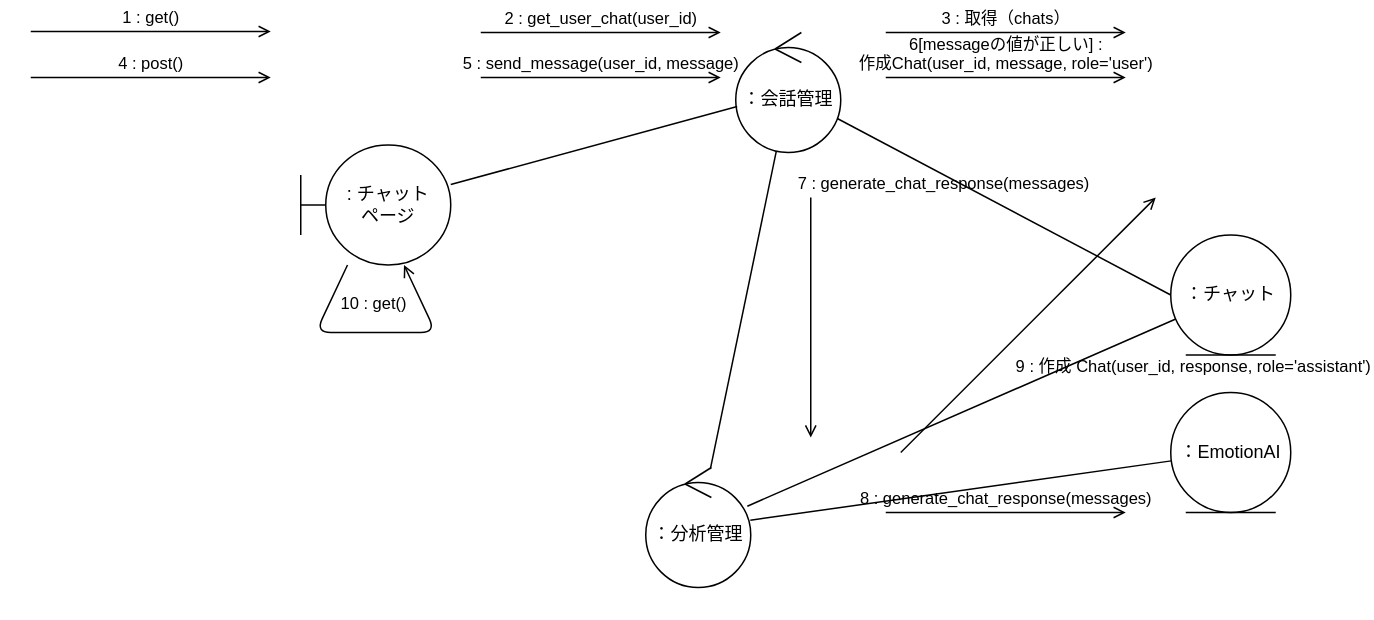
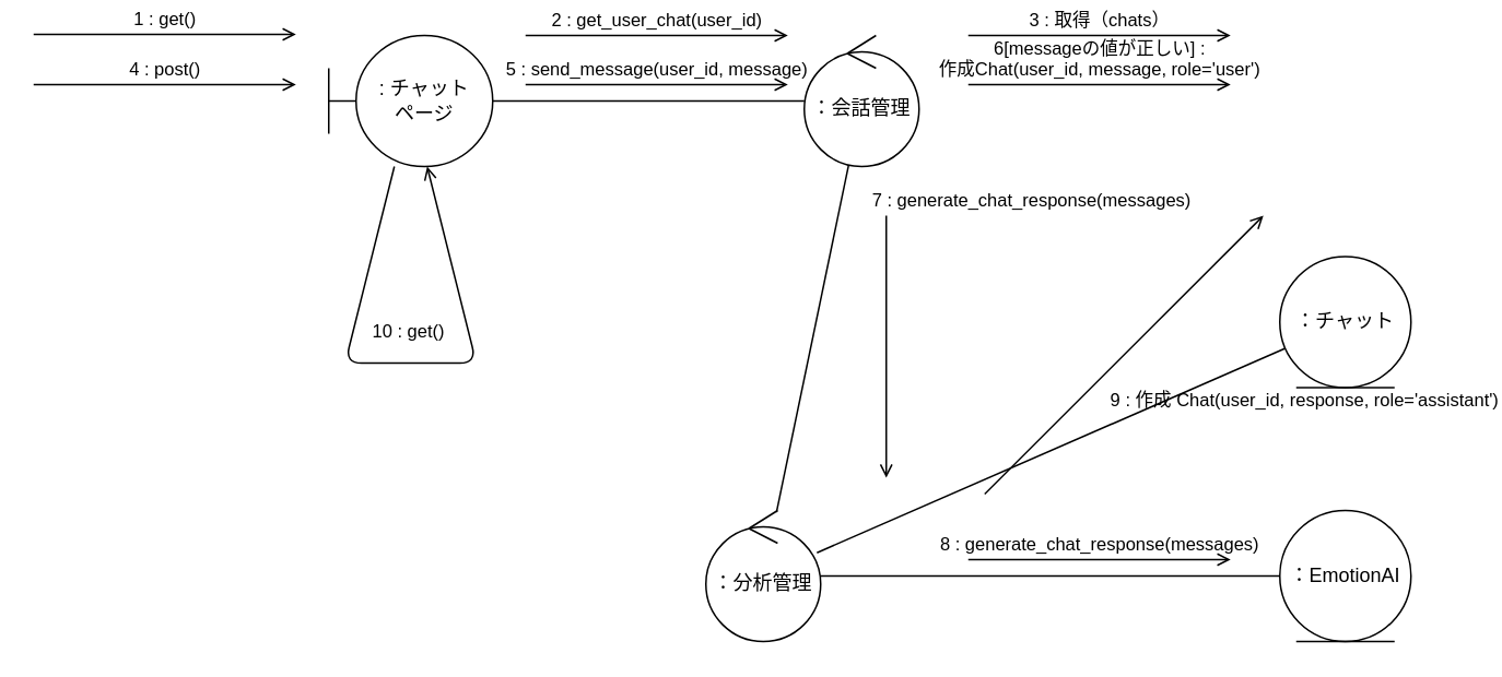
  <mxCell id="0" />
  <mxCell id="1" parent="0" />
  <mxCell id="2" value="：チャット" style="ellipse;shape=umlEntity;whiteSpace=wrap;html=1;" parent="1" vertex="1"><mxGeometry x="780" y="156" width="80" height="80" as="geometry" /></mxCell>
- <mxCell id="3" style="edgeStyle=none;html=1;entryX=0;entryY=0.5;entryDx=0;entryDy=0;endArrow=none;endFill=0;" parent="1" source="5" target="2" edge="1"><mxGeometry relative="1" as="geometry" /></mxCell>
  <mxCell id="4" style="edgeStyle=none;html=1;endArrow=none;endFill=0;" edge="1" parent="1" source="5" target="17"><mxGeometry relative="1" as="geometry" /></mxCell>
  <mxCell id="5" value="：会話管理" style="ellipse;shape=umlControl;whiteSpace=wrap;html=1;" parent="1" vertex="1"><mxGeometry x="490" y="21" width="70" height="80" as="geometry" /></mxCell>
  <mxCell id="6" style="edgeStyle=none;html=1;endArrow=none;endFill=0;" parent="1" source="7" target="5" edge="1"><mxGeometry relative="1" as="geometry" /></mxCell>
- <mxCell id="7" value=": チャット&lt;br&gt;ページ" style="shape=umlBoundary;whiteSpace=wrap;html=1;" parent="1" vertex="1"><mxGeometry x="200" y="96" width="100" height="80" as="geometry" /></mxCell>
+ <mxCell id="7" value=": チャット&lt;br&gt;ページ" style="shape=umlBoundary;whiteSpace=wrap;html=1;" parent="1" vertex="1"><mxGeometry x="200" y="21" width="100" height="80" as="geometry" /></mxCell>
  <mxCell id="8" value="1 : get()" style="html=1;verticalAlign=bottom;labelBackgroundColor=none;endArrow=open;endFill=0;" parent="1" edge="1"><mxGeometry width="160" relative="1" as="geometry"><mxPoint x="20" y="20.31" as="sourcePoint" /><mxPoint x="180" y="20.31" as="targetPoint" /><mxPoint as="offset" /></mxGeometry></mxCell>
  <mxCell id="9" value="2 : get_user_chat(user_id)" style="html=1;verticalAlign=bottom;labelBackgroundColor=none;endArrow=open;endFill=0;" parent="1" edge="1"><mxGeometry width="160" relative="1" as="geometry"><mxPoint x="320" y="21" as="sourcePoint" /><mxPoint x="480" y="21" as="targetPoint" /><mxPoint as="offset" /></mxGeometry></mxCell>
  <mxCell id="10" value="3 : 取得（chats）" style="html=1;verticalAlign=bottom;labelBackgroundColor=none;endArrow=open;endFill=0;" parent="1" edge="1"><mxGeometry width="160" relative="1" as="geometry"><mxPoint x="590" y="21" as="sourcePoint" /><mxPoint x="750" y="21" as="targetPoint" /><mxPoint as="offset" /></mxGeometry></mxCell>
  <mxCell id="11" value="10 :&amp;nbsp;get()&amp;nbsp;" style="html=1;verticalAlign=bottom;labelBackgroundColor=none;endArrow=open;endFill=0;" parent="1" edge="1" target="7" source="7"><mxGeometry y="10" width="160" relative="1" as="geometry"><mxPoint x="260" y="131" as="sourcePoint" /><mxPoint x="210" y="181" as="targetPoint" /><mxPoint as="offset" /><Array as="points"><mxPoint x="290" y="221" /></Array></mxGeometry></mxCell>
  <mxCell id="12" value="4 : post()" style="html=1;verticalAlign=bottom;labelBackgroundColor=none;endArrow=open;endFill=0;" edge="1" parent="1"><mxGeometry width="160" relative="1" as="geometry"><mxPoint x="20" y="51" as="sourcePoint" /><mxPoint x="180" y="51" as="targetPoint" /><mxPoint as="offset" /></mxGeometry></mxCell>
  <mxCell id="13" value="5 : send_message(user_id, message)" style="html=1;verticalAlign=bottom;labelBackgroundColor=none;endArrow=open;endFill=0;" edge="1" parent="1"><mxGeometry width="160" relative="1" as="geometry"><mxPoint x="320" y="51" as="sourcePoint" /><mxPoint x="480" y="51" as="targetPoint" /><mxPoint as="offset" /></mxGeometry></mxCell>
  <mxCell id="14" value="6[messageの値が正しい] : &lt;br&gt;作成Chat(user_id, message, role='user')" style="html=1;verticalAlign=bottom;labelBackgroundColor=none;endArrow=open;endFill=0;" edge="1" parent="1"><mxGeometry width="160" relative="1" as="geometry"><mxPoint x="590" y="51" as="sourcePoint" /><mxPoint x="750" y="51" as="targetPoint" /><mxPoint as="offset" /></mxGeometry></mxCell>
  <mxCell id="15" style="edgeStyle=none;html=1;endArrow=none;endFill=0;" edge="1" parent="1" source="17" target="19"><mxGeometry relative="1" as="geometry" /></mxCell>
  <mxCell id="16" style="edgeStyle=none;html=1;endArrow=none;endFill=0;" edge="1" parent="1" source="17" target="2"><mxGeometry relative="1" as="geometry" /></mxCell>
  <mxCell id="17" value="：分析管理" style="ellipse;shape=umlControl;whiteSpace=wrap;html=1;" vertex="1" parent="1"><mxGeometry x="430" y="311" width="70" height="80" as="geometry" /></mxCell>
  <mxCell id="18" value="7 : generate_chat_response(messages)&amp;nbsp;" style="html=1;verticalAlign=bottom;labelBackgroundColor=none;endArrow=open;endFill=0;" edge="1" parent="1"><mxGeometry x="-1" y="90" width="160" relative="1" as="geometry"><mxPoint x="540" y="131" as="sourcePoint" /><mxPoint x="540" y="291" as="targetPoint" /><mxPoint as="offset" /></mxGeometry></mxCell>
- <mxCell id="19" value="：EmotionAI" style="ellipse;shape=umlEntity;whiteSpace=wrap;html=1;" vertex="1" parent="1"><mxGeometry x="780" y="261" width="80" height="80" as="geometry" /></mxCell>
+ <mxCell id="19" value="：EmotionAI" style="ellipse;shape=umlEntity;whiteSpace=wrap;html=1;" vertex="1" parent="1"><mxGeometry x="780" y="311" width="80" height="80" as="geometry" /></mxCell>
  <mxCell id="20" value="8 : generate_chat_response(messages)" style="html=1;verticalAlign=bottom;labelBackgroundColor=none;endArrow=open;endFill=0;" edge="1" parent="1"><mxGeometry width="160" relative="1" as="geometry"><mxPoint x="590" y="341" as="sourcePoint" /><mxPoint x="750" y="341" as="targetPoint" /><mxPoint as="offset" /></mxGeometry></mxCell>
  <mxCell id="21" value="9 : 作成 Chat(user_id, response, role='assistant')" style="html=1;verticalAlign=bottom;labelBackgroundColor=none;endArrow=open;endFill=0;" edge="1" parent="1"><mxGeometry x="0.427" y="-104" width="160" relative="1" as="geometry"><mxPoint x="600" y="301" as="sourcePoint" /><mxPoint x="770" y="131" as="targetPoint" /><mxPoint as="offset" /></mxGeometry></mxCell>
